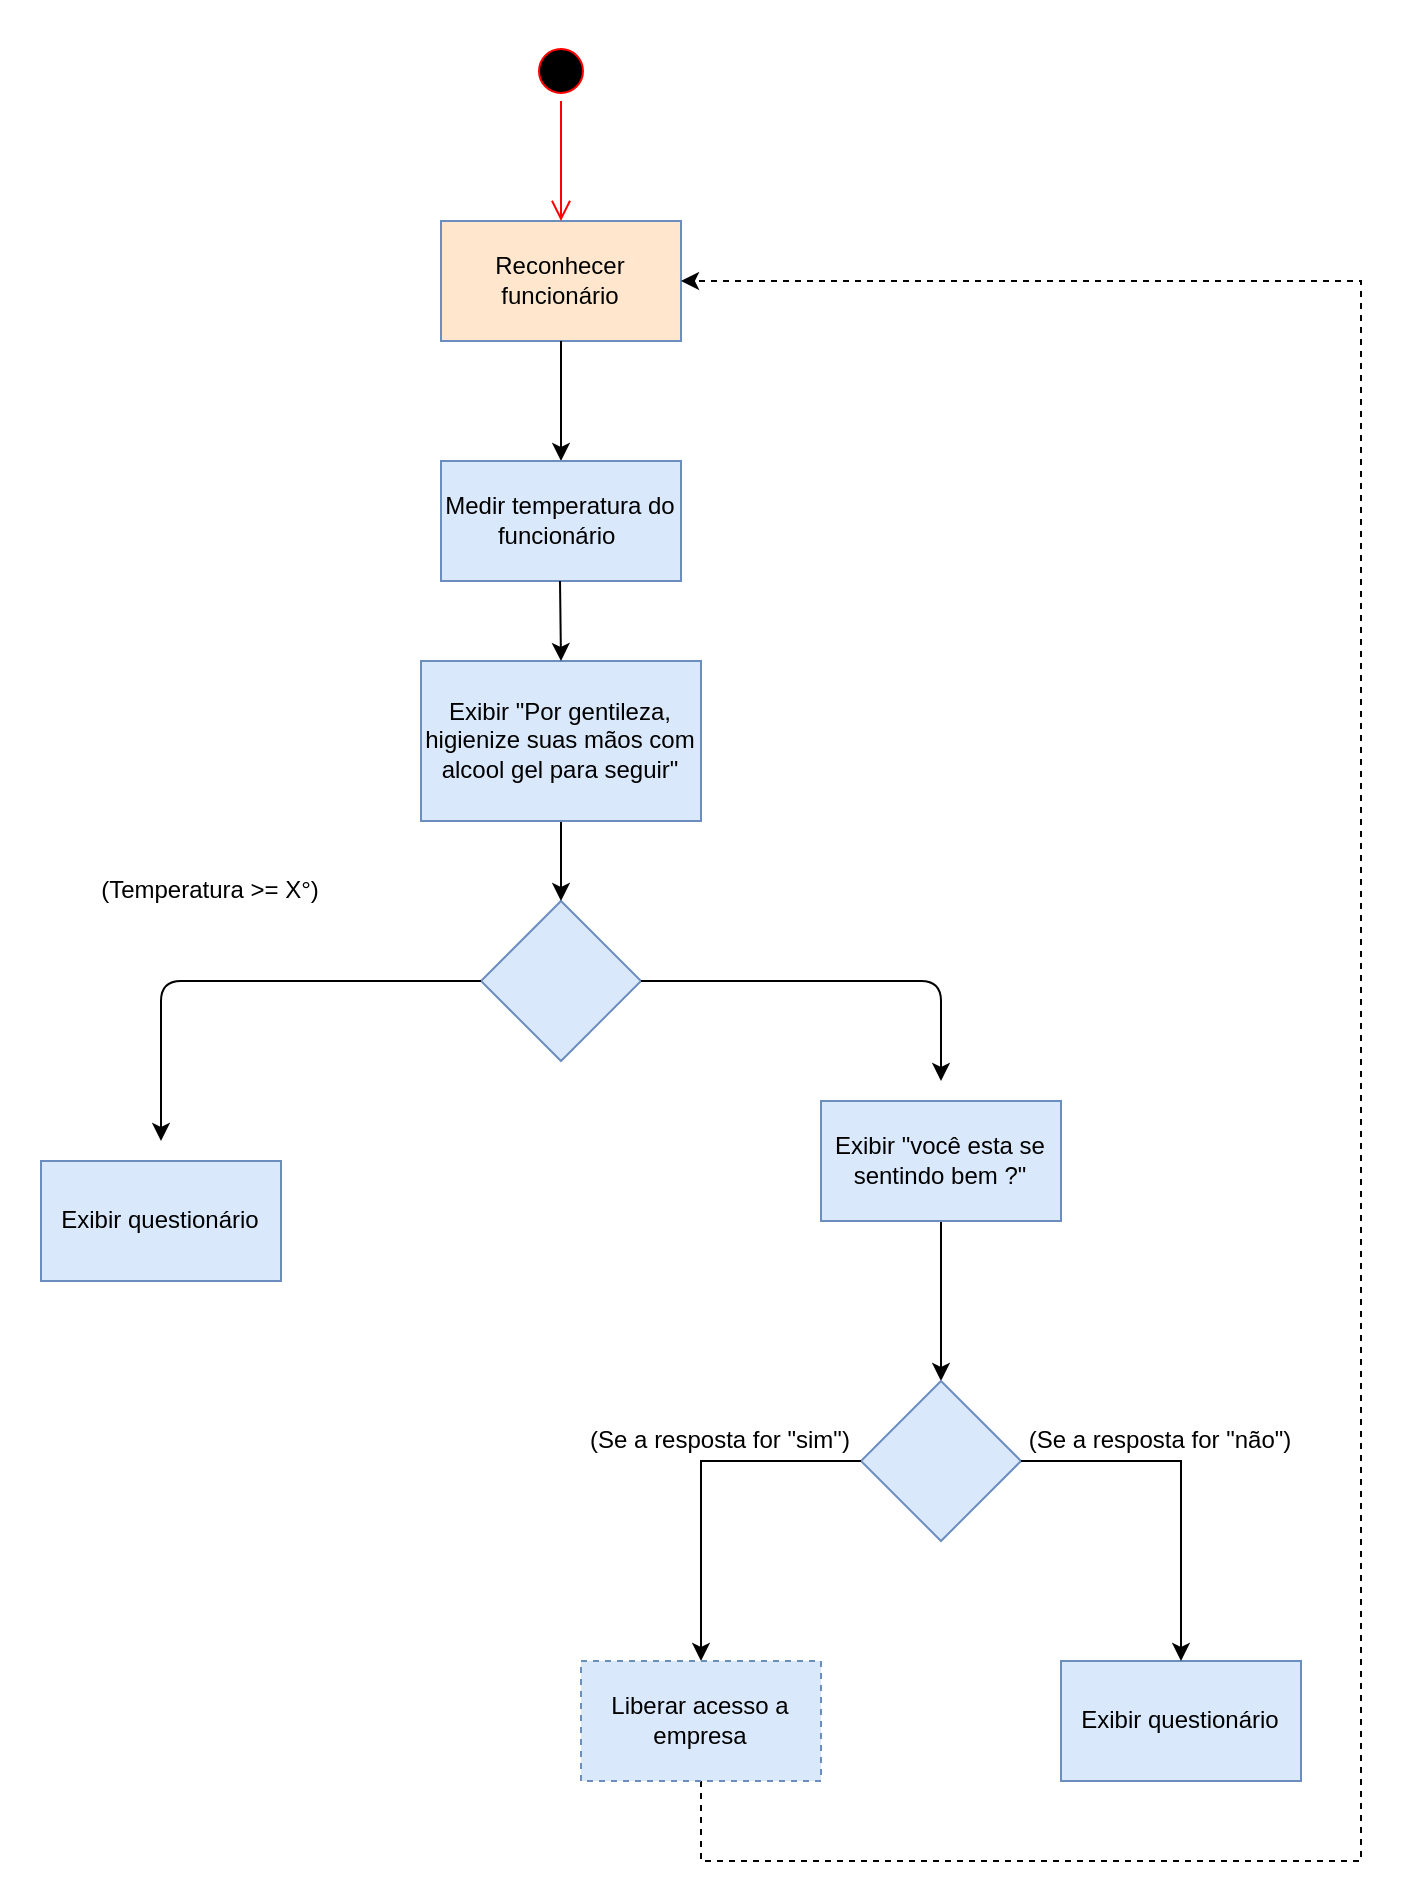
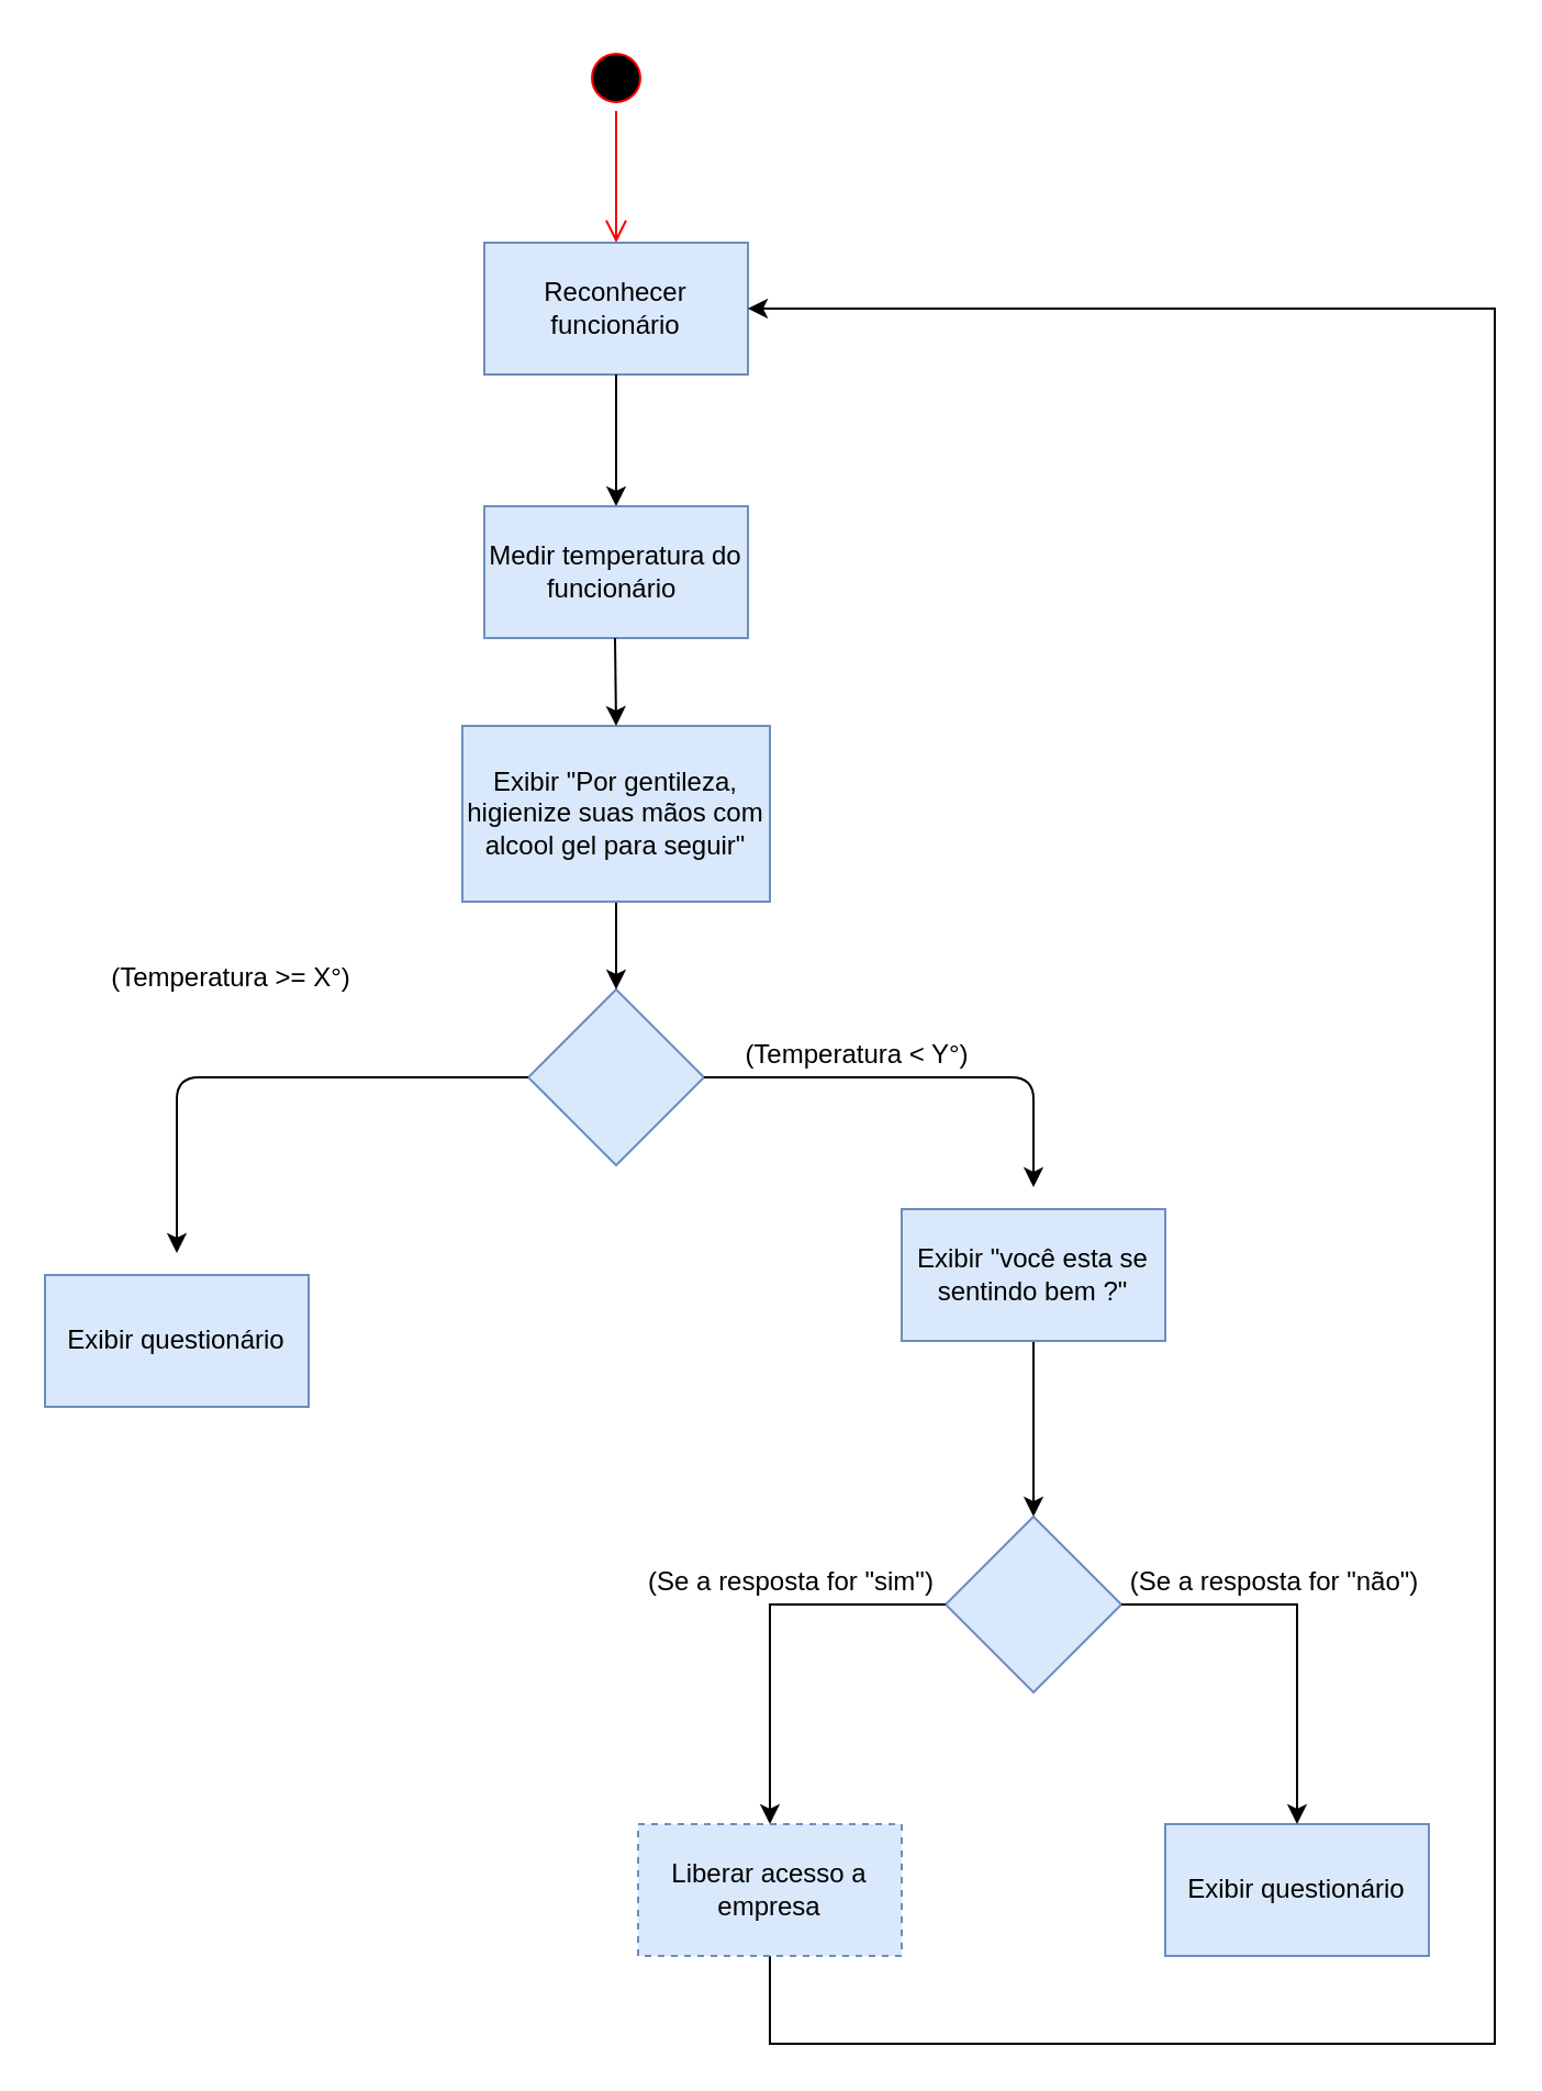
  <mxCell id="0" />
  <mxCell id="1" parent="0" />
- <mxCell id="2" value="Reconhecer funcionário" style="rounded=0;whiteSpace=wrap;html=1;fillColor=#ffe6cc;strokeColor=#6c8ebf;labelBackgroundColor=none;labelBorderColor=none;" vertex="1" parent="1"><mxGeometry x="220" y="110" width="120" height="60" as="geometry" /></mxCell>
+ <mxCell id="2" value="Reconhecer funcionário" style="rounded=0;whiteSpace=wrap;html=1;fillColor=#dae8fc;strokeColor=#6c8ebf;labelBackgroundColor=none;labelBorderColor=none;" vertex="1" parent="1"><mxGeometry x="220" y="110" width="120" height="60" as="geometry" /></mxCell>
  <mxCell id="3" value="" style="ellipse;html=1;shape=startState;fillColor=#000000;strokeColor=#ff0000;" vertex="1" parent="1"><mxGeometry x="265" y="20" width="30" height="30" as="geometry" /></mxCell>
  <mxCell id="4" value="" style="edgeStyle=orthogonalEdgeStyle;html=1;verticalAlign=bottom;endArrow=open;endSize=8;strokeColor=#ff0000;" edge="1" parent="1" source="3"><mxGeometry relative="1" as="geometry"><mxPoint x="280" y="110" as="targetPoint" /></mxGeometry></mxCell>
  <mxCell id="5" value="" style="endArrow=classic;html=1;exitX=0.5;exitY=1;exitDx=0;exitDy=0;" edge="1" parent="1" source="2"><mxGeometry width="50" height="50" relative="1" as="geometry"><mxPoint x="650" y="260" as="sourcePoint" /><mxPoint x="280" y="230" as="targetPoint" /></mxGeometry></mxCell>
  <mxCell id="6" value="Medir temperatura do funcionário&amp;nbsp;" style="rounded=0;whiteSpace=wrap;html=1;fillColor=#dae8fc;strokeColor=#6c8ebf;" vertex="1" parent="1"><mxGeometry x="220" y="230" width="120" height="60" as="geometry" /></mxCell>
  <mxCell id="7" value="" style="rhombus;whiteSpace=wrap;html=1;strokeColor=#6c8ebf;fillColor=#dae8fc;" vertex="1" parent="1"><mxGeometry x="240" y="450" width="80" height="80" as="geometry" /></mxCell>
  <mxCell id="8" value="" style="endArrow=classic;html=1;exitX=0;exitY=0.5;exitDx=0;exitDy=0;" edge="1" parent="1" source="7"><mxGeometry width="50" height="50" relative="1" as="geometry"><mxPoint x="650" y="540" as="sourcePoint" /><mxPoint x="80" y="570" as="targetPoint" /><Array as="points"><mxPoint x="80" y="490" /></Array></mxGeometry></mxCell>
  <mxCell id="9" value="" style="endArrow=classic;html=1;exitX=1;exitY=0.5;exitDx=0;exitDy=0;" edge="1" parent="1" source="7"><mxGeometry width="50" height="50" relative="1" as="geometry"><mxPoint x="650" y="540" as="sourcePoint" /><mxPoint x="470" y="540" as="targetPoint" /><Array as="points"><mxPoint x="470" y="490" /></Array></mxGeometry></mxCell>
  <mxCell id="10" value="" style="edgeStyle=orthogonalEdgeStyle;rounded=0;orthogonalLoop=1;jettySize=auto;html=1;" edge="1" parent="1" source="11" target="15"><mxGeometry relative="1" as="geometry" /></mxCell>
  <mxCell id="11" value="Exibir &quot;você esta se sentindo bem ?&quot;" style="rounded=0;whiteSpace=wrap;html=1;fillColor=#dae8fc;strokeColor=#6c8ebf;" vertex="1" parent="1"><mxGeometry x="410" y="550" width="120" height="60" as="geometry" /></mxCell>
  <mxCell id="12" value="(Temperatura &amp;gt;= X°)" style="text;html=1;strokeColor=none;fillColor=none;align=center;verticalAlign=middle;whiteSpace=wrap;rounded=0;" vertex="1" parent="1"><mxGeometry x="35" y="435" width="140" height="20" as="geometry" /></mxCell>
+ <mxCell id="13" value="(Temperatura &amp;lt; Y°)" style="text;html=1;strokeColor=none;fillColor=none;align=center;verticalAlign=middle;whiteSpace=wrap;rounded=0;" vertex="1" parent="1"><mxGeometry x="320" y="470" width="140" height="20" as="geometry" /></mxCell>
  <mxCell id="14" value="Exibir questionário" style="rounded=0;whiteSpace=wrap;html=1;fillColor=#dae8fc;strokeColor=#6c8ebf;" vertex="1" parent="1"><mxGeometry x="20" y="580" width="120" height="60" as="geometry" /></mxCell>
  <mxCell id="15" value="" style="rhombus;whiteSpace=wrap;html=1;strokeColor=#6c8ebf;fillColor=#dae8fc;" vertex="1" parent="1"><mxGeometry x="430" y="690" width="80" height="80" as="geometry" /></mxCell>
  <mxCell id="16" value="" style="edgeStyle=orthogonalEdgeStyle;rounded=0;orthogonalLoop=1;jettySize=auto;html=1;exitX=0;exitY=0.5;exitDx=0;exitDy=0;entryX=0.5;entryY=0;entryDx=0;entryDy=0;" edge="1" parent="1" source="15" target="18"><mxGeometry relative="1" as="geometry"><mxPoint x="350" y="740" as="sourcePoint" /><mxPoint x="350" y="820" as="targetPoint" /></mxGeometry></mxCell>
- <mxCell id="17" style="edgeStyle=orthogonalEdgeStyle;rounded=0;orthogonalLoop=1;jettySize=auto;html=1;exitX=0.5;exitY=1;exitDx=0;exitDy=0;entryX=1;entryY=0.5;entryDx=0;entryDy=0;dashed=1;" edge="1" parent="1" source="18" target="2"><mxGeometry relative="1" as="geometry"><mxPoint x="770" y="609" as="targetPoint" /><Array as="points"><mxPoint x="350" y="930" /><mxPoint x="680" y="930" /><mxPoint x="680" y="140" /></Array></mxGeometry></mxCell>
+ <mxCell id="17" style="edgeStyle=orthogonalEdgeStyle;rounded=0;orthogonalLoop=1;jettySize=auto;html=1;exitX=0.5;exitY=1;exitDx=0;exitDy=0;entryX=1;entryY=0.5;entryDx=0;entryDy=0;" edge="1" parent="1" source="18" target="2"><mxGeometry relative="1" as="geometry"><mxPoint x="770" y="609" as="targetPoint" /><Array as="points"><mxPoint x="350" y="930" /><mxPoint x="680" y="930" /><mxPoint x="680" y="140" /></Array></mxGeometry></mxCell>
  <mxCell id="18" value="Liberar acesso a empresa" style="rounded=0;whiteSpace=wrap;html=1;fillColor=#dae8fc;strokeColor=#6c8ebf;dashed=1;" vertex="1" parent="1"><mxGeometry x="290" y="830" width="120" height="60" as="geometry" /></mxCell>
  <mxCell id="19" value="Exibir questionário" style="rounded=0;whiteSpace=wrap;html=1;fillColor=#dae8fc;strokeColor=#6c8ebf;" vertex="1" parent="1"><mxGeometry x="530" y="830" width="120" height="60" as="geometry" /></mxCell>
  <mxCell id="20" value="(Se a resposta for &quot;sim&quot;)" style="text;html=1;strokeColor=none;fillColor=none;align=center;verticalAlign=middle;whiteSpace=wrap;rounded=0;" vertex="1" parent="1"><mxGeometry x="290" y="710" width="140" height="20" as="geometry" /></mxCell>
  <mxCell id="21" style="edgeStyle=orthogonalEdgeStyle;rounded=0;orthogonalLoop=1;jettySize=auto;html=1;exitX=0;exitY=1;exitDx=0;exitDy=0;entryX=0.5;entryY=0;entryDx=0;entryDy=0;" edge="1" parent="1" source="22" target="19"><mxGeometry relative="1" as="geometry"><Array as="points"><mxPoint x="590" y="730" /></Array></mxGeometry></mxCell>
  <mxCell id="22" value="(Se a resposta for &quot;não&quot;)" style="text;html=1;strokeColor=none;fillColor=none;align=center;verticalAlign=middle;whiteSpace=wrap;rounded=0;" vertex="1" parent="1"><mxGeometry x="510" y="710" width="140" height="20" as="geometry" /></mxCell>
  <mxCell id="23" style="edgeStyle=orthogonalEdgeStyle;rounded=0;orthogonalLoop=1;jettySize=auto;html=1;exitX=0.5;exitY=1;exitDx=0;exitDy=0;entryX=0.5;entryY=0;entryDx=0;entryDy=0;" edge="1" parent="1" source="24" target="7"><mxGeometry relative="1" as="geometry" /></mxCell>
  <mxCell id="24" value="Exibir &quot;Por gentileza, higienize suas mãos com alcool gel para seguir&quot;" style="rounded=0;whiteSpace=wrap;html=1;fillColor=#dae8fc;strokeColor=#6c8ebf;" vertex="1" parent="1"><mxGeometry x="210" y="330" width="140" height="80" as="geometry" /></mxCell>
  <mxCell id="25" value="" style="endArrow=classic;html=1;exitX=0.5;exitY=1;exitDx=0;exitDy=0;" edge="1" parent="1"><mxGeometry width="50" height="50" relative="1" as="geometry"><mxPoint x="279.5" y="290" as="sourcePoint" /><mxPoint x="280" y="330" as="targetPoint" /></mxGeometry></mxCell>
